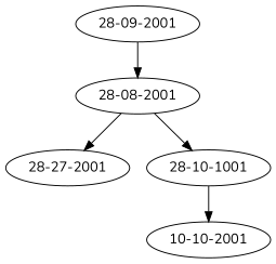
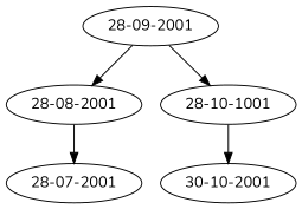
  digraph {
    fontname=Nunito
    node [fontname=Nunito]
    edge [fontname=Nunito]
    n1 [label="28-08-2001"]
-   n2 [label="28-27-2001"]
+   n2 [label="28-07-2001"]
    n3 [label="28-09-2001"]
    n4 [label="28-10-1001"]
-   n5 [label="10-10-2001"]
+   n5 [label="30-10-2001"]
    n1 -> n2
    n3 -> n1
-   n1 -> n4
+   n3 -> n4
    n4 -> n5
  }
